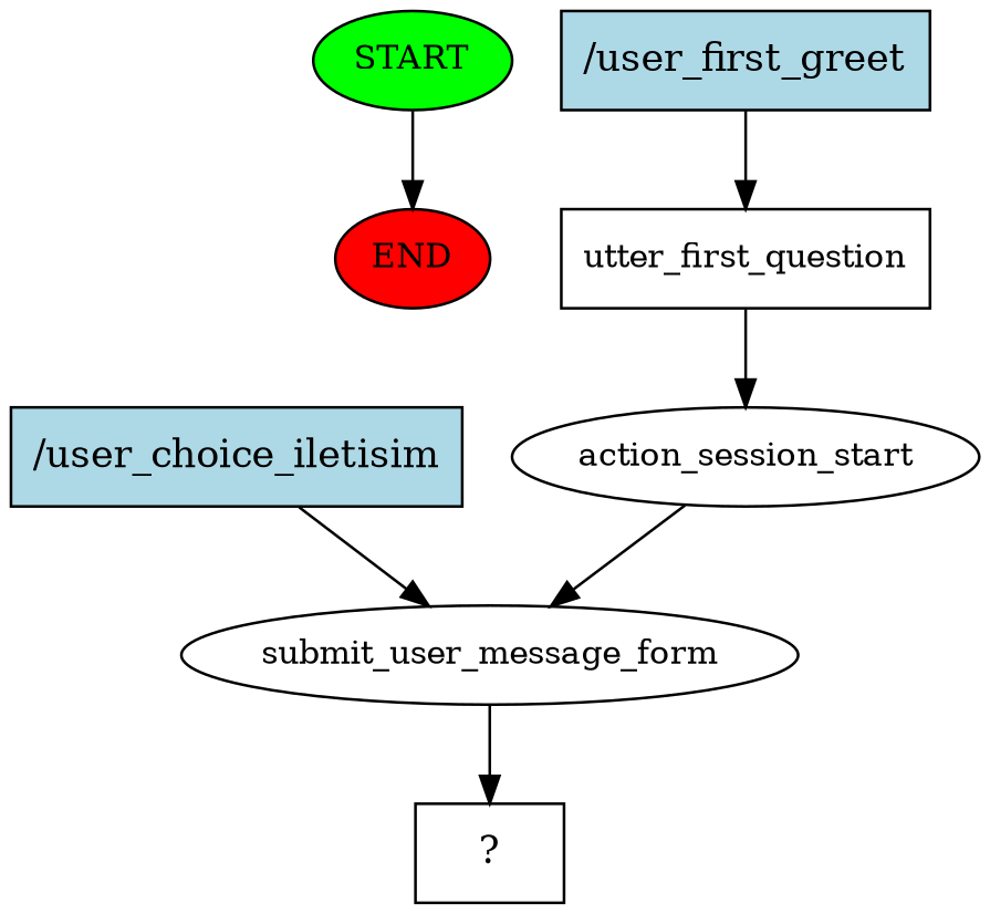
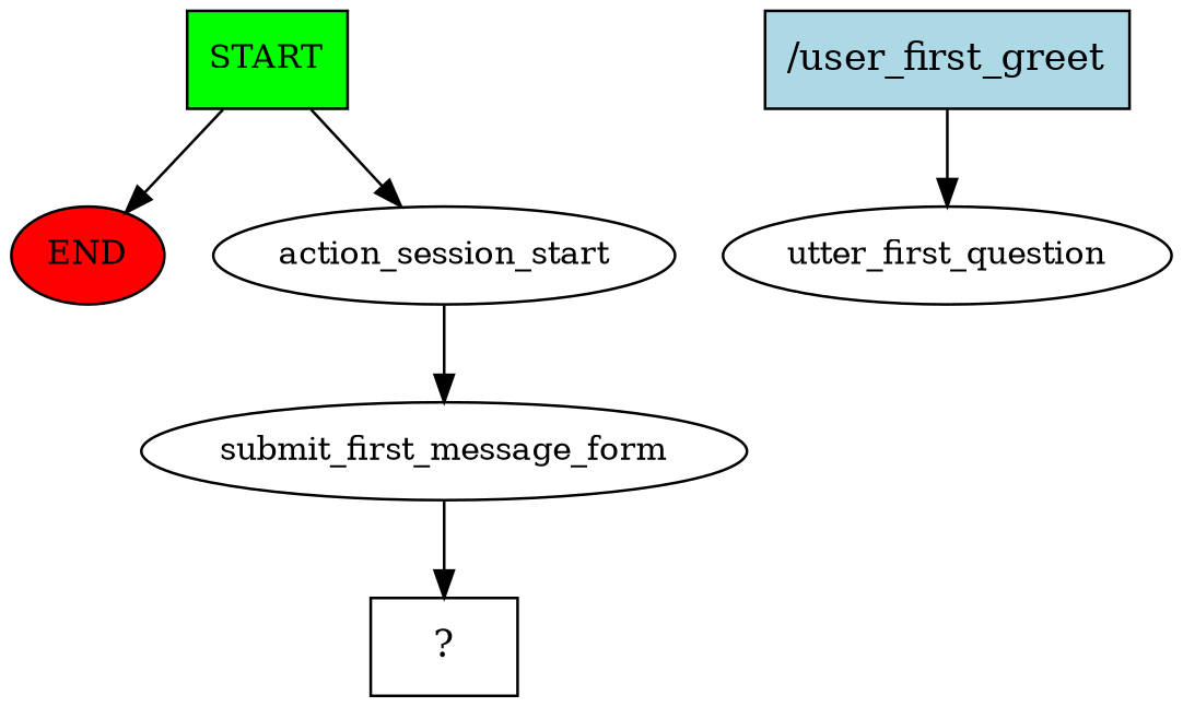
  digraph {
    node [fontsize=12]
-   n1 [fillcolor=green label=START style=filled]
+   n1 [fillcolor=green label=START style=filled shape=box]
    n2 [fillcolor=red label=END style=filled]
    n3 [label=action_session_start]
-   n4 [label=submit_user_message_form]
+   n4 [label=submit_first_message_form]
    n5 [fillcolor=lightblue label="/user_first_greet" shape=rect style=filled fontsize=""]
-   n6 [label=utter_first_question shape=box]
-   n7 [fillcolor=lightblue label="/user_choice_iletisim" shape=rect style=filled fontsize=""]
+   n6 [label=utter_first_question]
    n8 [label="  ?  " shape=rect fontsize=""]
    n1 -> n2
-   n6 -> n3
+   n1 -> n3
    n3 -> n4
    n4 -> n8
    n5 -> n6
-   n7 -> n4
  }
